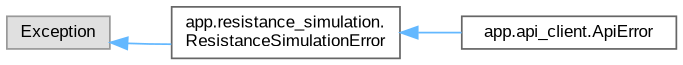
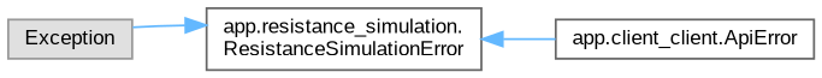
  digraph {
    fontname="Liberation Sans"
    rankdir=LR
    node [color=grey40 fillcolor=white fontname="Liberation Sans" fontsize=10 shape=box style=filled]
    edge [color=steelblue1 dir=back fontname="Liberation Sans" fontsize=10 labelfontname=Helvetica labelfontsize=10 style=solid]
    n1 [color=grey60 fillcolor="#E0E0E0" height=0.2 label=Exception width=0.4]
    n2 [height=0.2 label="app.resistance_simulation.\lResistanceSimulationError" width=0.4]
-   n3 [height=0.2 label="app.api_client.ApiError" width=0.4]
-   n1 -> n2
+   n3 [height=0.2 label="app.client_client.ApiError" width=0.4]
+   n2 -> n1
    n2 -> n3
  }
